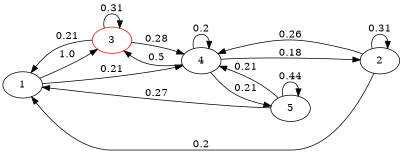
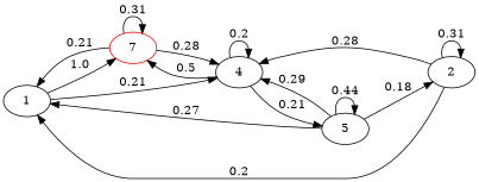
  digraph {
    rankdir=LR
    n1 [label=1]
-   n2 [color=red label=3]
+   n2 [color=red label=7]
    n3 [label=4]
    n4 [label=2]
    n5 [label=5]
    n1 -> n2 [label=1.0]
    n1 -> n3 [label=0.21]
    n2 -> n1 [label=0.21]
    n2 -> n2 [label=0.31]
    n2 -> n3 [label=0.28]
    n3 -> n2 [label=0.5]
    n3 -> n3 [label=0.2]
-   n3 -> n4 [label=0.18]
+   n5 -> n4 [label=0.18]
    n3 -> n5 [label=0.21]
    n4 -> n1 [label=0.2]
-   n4 -> n3 [label=0.26]
+   n4 -> n3 [label=0.28]
    n4 -> n4 [label=0.31]
    n5 -> n1 [label=0.27]
-   n5 -> n3 [label=0.21]
+   n5 -> n3 [label=0.29]
    n5 -> n5 [label=0.44]
  }
